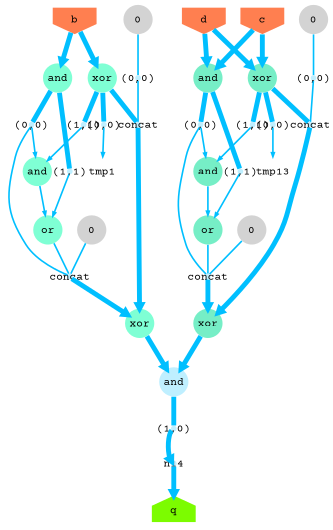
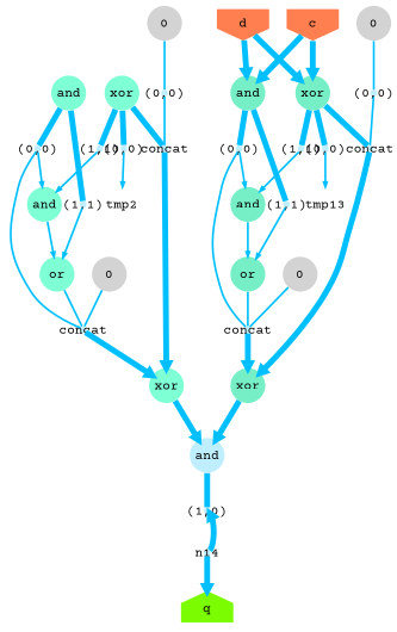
  digraph {
    fontname="Courier Prime"
    splines=spline
    node [fillcolor=lightblue1 fixedsize=true fontcolor=black fontname="Courier Prime" penwidth=0 shape=circle style=filled]
    edge [arrowhead=normal arrowsize=.5 color=deepskyblue fontname="Courier Prime" labelfloat=false penwidth=6]
    n1 [height=.1 label="(0,0)" width=.1]
    n2 [height=.1 label=concat width=.1]
    n3 [fillcolor=aquamarine1 label=and]
    n4 [fillcolor=aquamarine1 label=xor]
    n5 [fillcolor=aquamarine1 label=or]
    n6 [height=.1 label="(1,1)" width=.1]
    n7 [fillcolor=aquamarine2 label=or]
    n8 [height=.1 label=concat width=.1]
    n9 [label=and]
    n10 [height=.1 label="(1,0)" width=.1]
    n11 [height=.1 label=n14 width=.1]
    n12 [height=.1 label="(0,0)" width=.1]
    n13 [height=.1 label=concat width=.1]
    n14 [height=.1 label=concat width=.1]
    n15 [fillcolor=aquamarine2 label=xor]
    n16 [height=.1 label="(0,0)" width=.1]
    n17 [fillcolor=aquamarine1 label=xor]
    n18 [height=.1 label="(0,0)" width=.1]
    n19 [height=.1 label="(1,1)" width=.1]
-   n20 [fillcolor=none label=tmp1]
+   n20 [fillcolor=none label=tmp2]
    n21 [height=.1 label="(0,0)" width=.1]
    n22 [fillcolor=aquamarine2 label=and]
    n23 [fillcolor=lawngreen label=q shape=house]
    n24 [fillcolor=aquamarine1 label=and]
    n25 [height=.1 label="(1,1)" width=.1]
    n26 [fillcolor=aquamarine2 label=xor]
    n27 [height=.1 label="(1,1)" width=.1]
    n28 [height=.1 label="(0,0)" width=.1]
    n29 [fillcolor=none label=tmp13]
    n30 [fillcolor=aquamarine2 label=and]
    n31 [fillcolor=coral label=c shape=invhouse]
    n32 [fillcolor=lightgrey label=0]
    n33 [fillcolor=coral label=d shape=invhouse]
-   n34 [fillcolor=coral label=b shape=invhouse]
    n35 [fillcolor=lightgrey label=0]
    n36 [fillcolor=lightgrey label=0]
    n37 [fillcolor=lightgrey label=0]
    n1 -> n2 [arrowhead=none penwidth=2]
    n1 -> n3 [penwidth=2]
    n2 -> n4
    n3 -> n5 [penwidth=2]
    n4 -> n9
    n5 -> n2 [arrowhead=none penwidth=2]
    n6 -> n7 [penwidth=2]
    n7 -> n8 [arrowhead=none penwidth=2]
    n8 -> n15
    n9 -> n10 [arrowhead=none]
-   n10 -> n11
+   n11 -> n10
    n11 -> n23
    n12 -> n13 [arrowhead=none penwidth=2]
    n13 -> n4
    n14 -> n15
    n15 -> n9
    n16 -> n14 [arrowhead=none penwidth=2]
    n17 -> n13 [arrowhead=none]
    n17 -> n18 [arrowhead=none]
    n17 -> n19 [arrowhead=none]
    n18 -> n20 [penwidth=2]
    n19 -> n3 [penwidth=2]
    n21 -> n8 [arrowhead=none penwidth=2]
    n21 -> n22 [penwidth=2]
    n22 -> n7 [penwidth=2]
    n24 -> n1 [arrowhead=none]
    n24 -> n25 [arrowhead=none]
    n25 -> n5 [penwidth=2]
    n26 -> n14 [arrowhead=none]
    n26 -> n27 [arrowhead=none]
    n26 -> n28 [arrowhead=none]
    n27 -> n22 [penwidth=2]
    n28 -> n29 [penwidth=2]
    n30 -> n6 [arrowhead=none]
    n30 -> n21 [arrowhead=none]
    n31 -> n26
    n31 -> n30
    n32 -> n12 [arrowhead=none penwidth=2]
    n33 -> n26
    n33 -> n30
-   n34 -> n17
-   n34 -> n24
    n35 -> n8 [arrowhead=none penwidth=2]
    n36 -> n16 [arrowhead=none penwidth=2]
    n37 -> n2 [arrowhead=none penwidth=2]
  }
